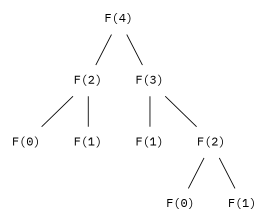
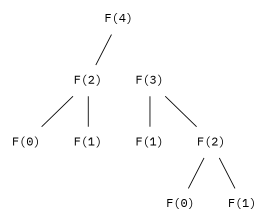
  graph {
    fontname="IBM Plex Mono"
    node [shape=plaintext fontname="IBM Plex Mono"]
    edge [fontname="IBM Plex Mono"]
    n1 [label="F(0)"]
    n2 [label="F(0)"]
    n3 [label="F(1)"]
    n4 [label="F(1)"]
    n5 [label="F(1)"]
    n6 [label="F(2)"]
    n7 [label="F(2)"]
    n8 [label="F(3)"]
    n9 [label="F(4)"]
    n6 -- n1
    n6 -- n3
    n7 -- n2
    n7 -- n4
    n8 -- n5
    n8 -- n6
    n9 -- n7
-   n9 -- n8
  }
